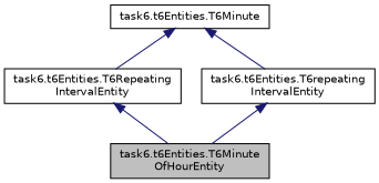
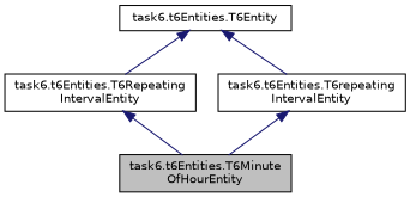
  digraph {
    rankdir=TB
    node [color=black fillcolor=white fontname=Helvetica fontsize=10 shape=record style=filled]
    edge [color=midnightblue dir=back fontname=Helvetica fontsize=10 labelfontname=Helvetica labelfontsize=10 style=solid]
    n1 [fillcolor=grey75 fontcolor=black height=0.2 label="task6.t6Entities.T6Minute\lOfHourEntity" width=0.4]
    n2 [height=0.2 label="task6.t6Entities.T6Repeating\lIntervalEntity" width=0.4]
-   n3 [height=0.2 label="task6.t6Entities.T6Minute" width=0.4]
+   n3 [height=0.2 label="task6.t6Entities.T6Entity" width=0.4]
    n4 [height=0.2 label="task6.t6Entities.T6repeating\lIntervalEntity" width=0.4]
    n2 -> n1
    n3 -> n2
    n3 -> n4
    n4 -> n1
  }
